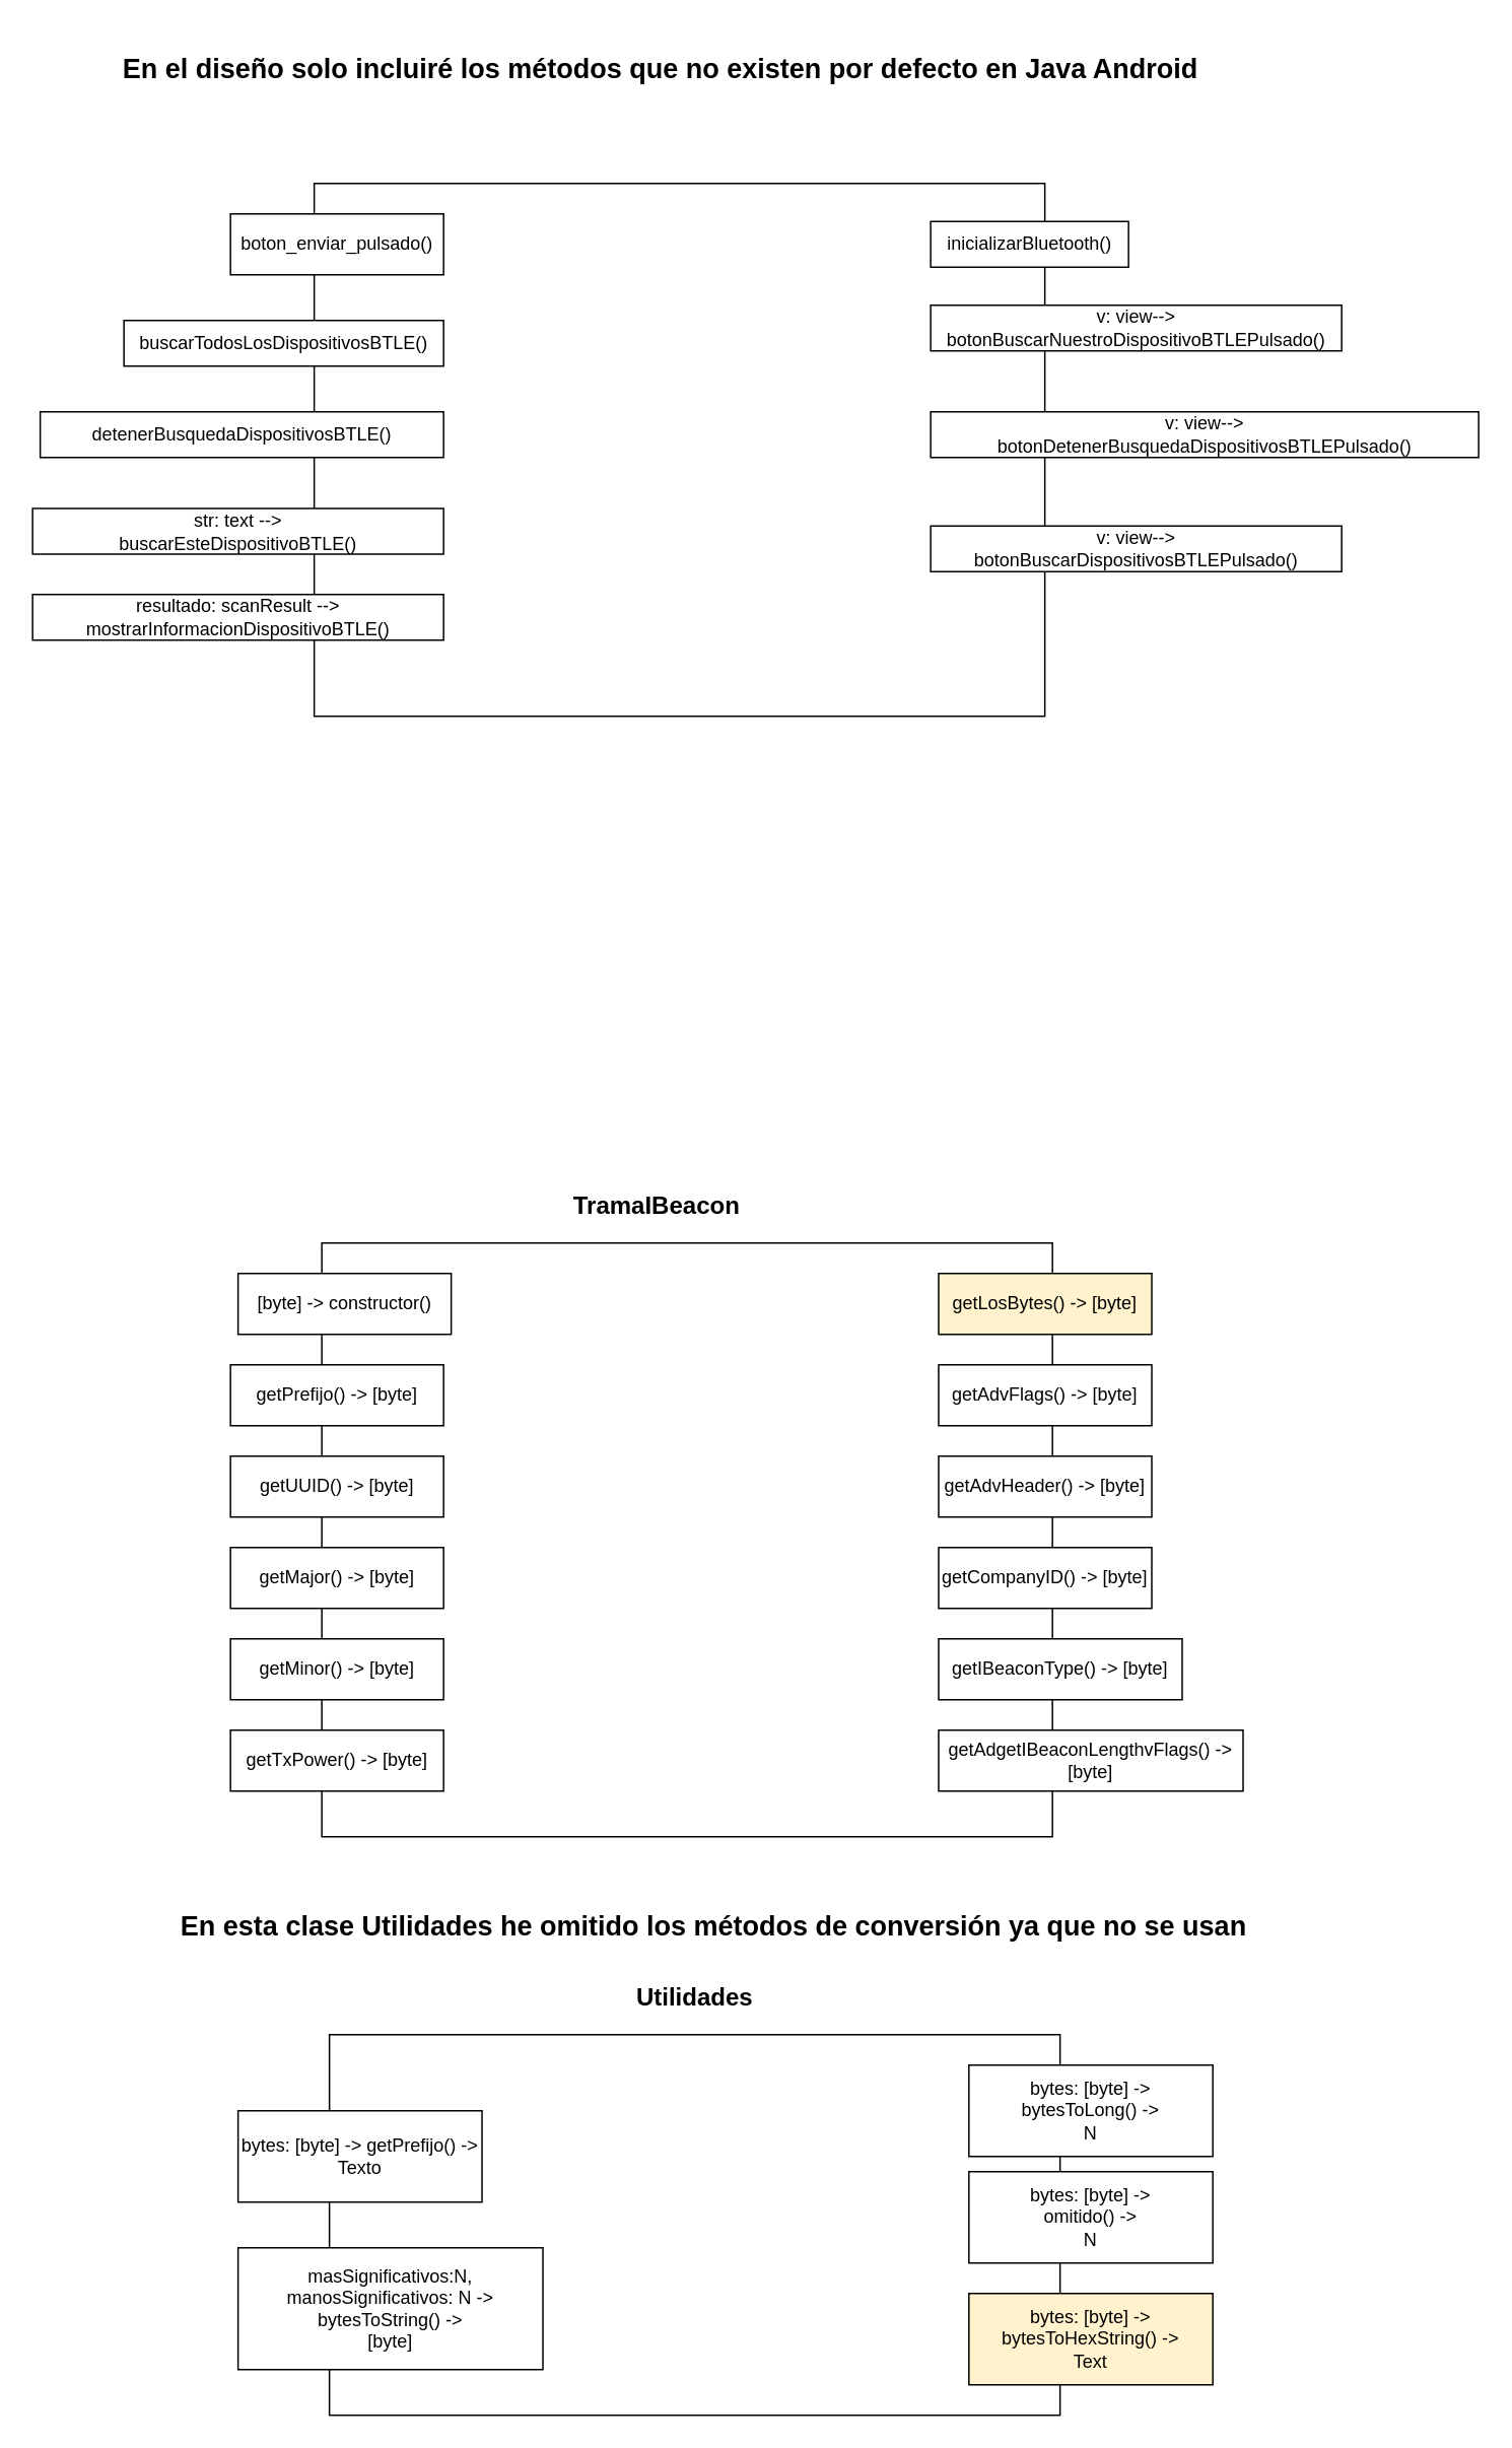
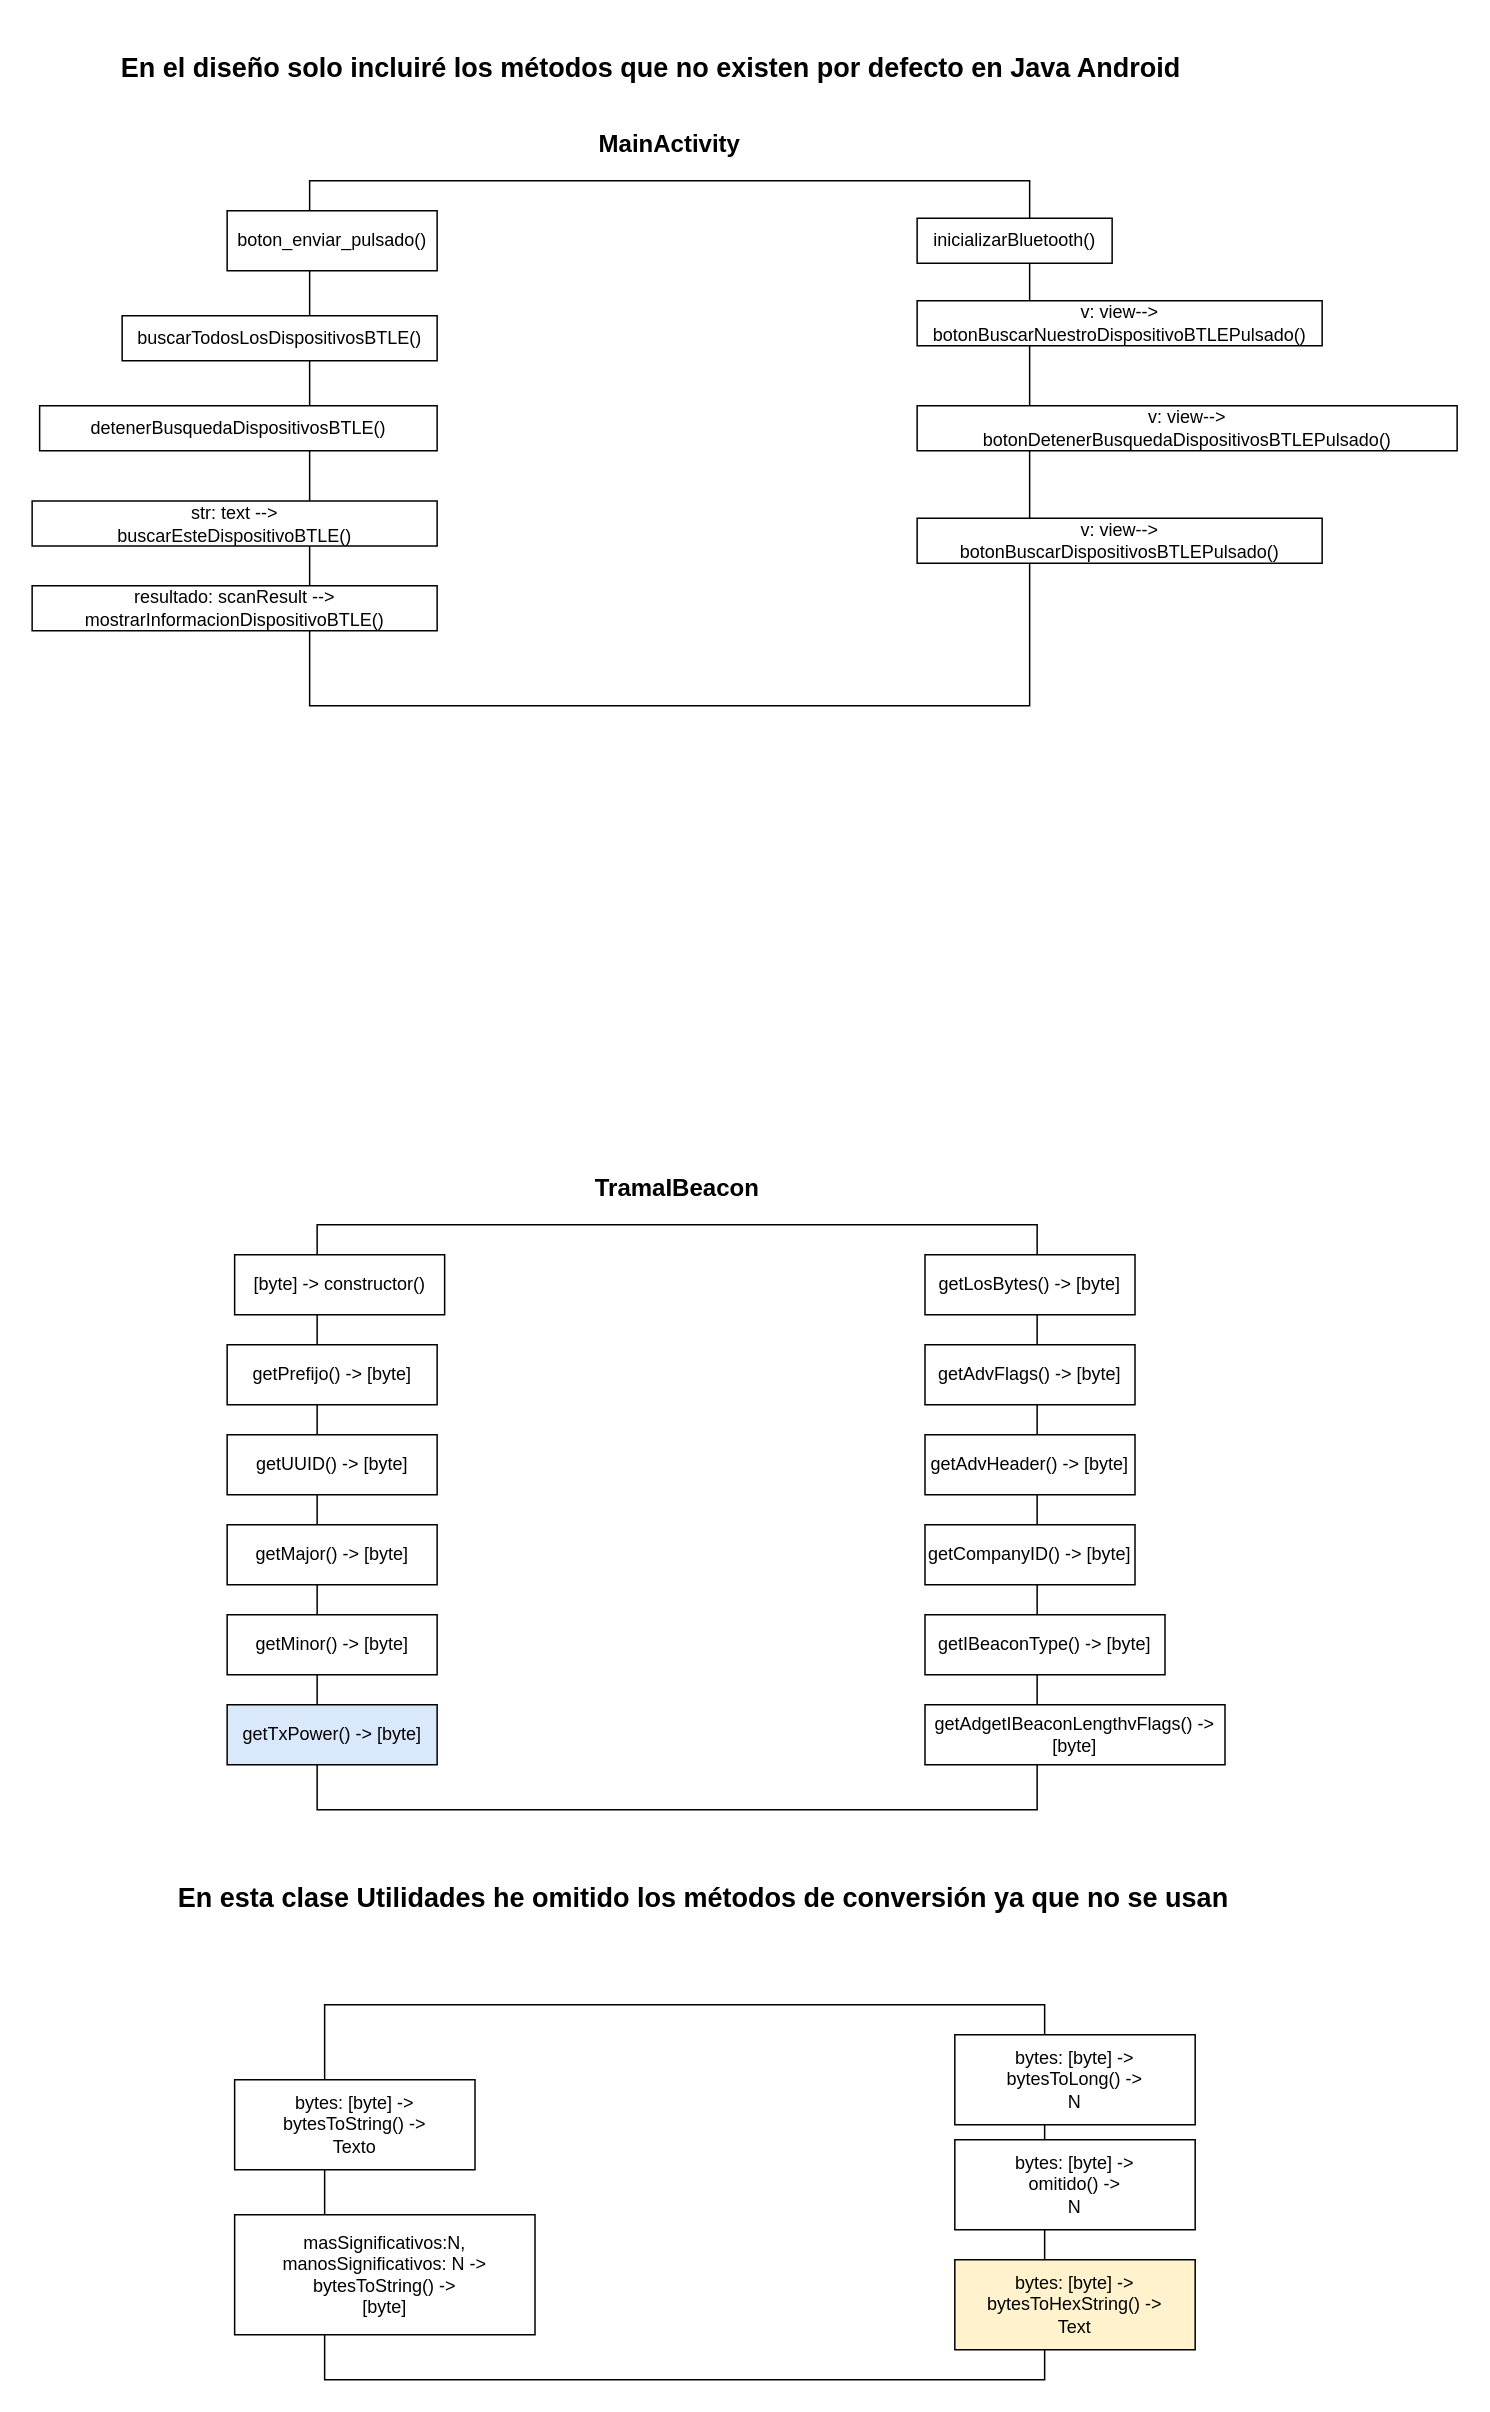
  <mxCell id="0" />
  <mxCell id="1" parent="0" />
  <mxCell id="2" value="" style="rounded=0;whiteSpace=wrap;html=1;strokeWidth=1;" vertex="1" parent="1"><mxGeometry x="205.76" y="120" width="480" height="350" as="geometry" /></mxCell>
+ <mxCell id="3" value="&lt;font style=&quot;font-size: 16px;&quot;&gt;&lt;b&gt;MainActivity&lt;/b&gt;&lt;/font&gt;" style="text;html=1;strokeColor=none;fillColor=none;align=center;verticalAlign=middle;whiteSpace=wrap;rounded=0;strokeWidth=1;" vertex="1" parent="1"><mxGeometry x="400.76" y="80" width="90" height="30" as="geometry" /></mxCell>
  <mxCell id="4" value="boton_enviar_pulsado()" style="rounded=0;whiteSpace=wrap;html=1;strokeWidth=1;" vertex="1" parent="1"><mxGeometry x="150.76" y="140" width="140" height="40" as="geometry" /></mxCell>
  <mxCell id="5" value="inicializarBluetooth()" style="rounded=0;whiteSpace=wrap;html=1;strokeWidth=1;" vertex="1" parent="1"><mxGeometry x="610.76" y="145" width="130" height="30" as="geometry" /></mxCell>
  <mxCell id="6" value="detenerBusquedaDispositivosBTLE()" style="rounded=0;whiteSpace=wrap;html=1;strokeWidth=1;" vertex="1" parent="1"><mxGeometry x="25.76" y="270" width="265" height="30" as="geometry" /></mxCell>
  <mxCell id="7" value="str: text --&amp;gt;&lt;br&gt;buscarEsteDispositivoBTLE()" style="rounded=0;whiteSpace=wrap;html=1;strokeWidth=1;" vertex="1" parent="1"><mxGeometry x="20.76" y="333.5" width="270" height="30" as="geometry" /></mxCell>
  <mxCell id="8" value="resultado: scanResult --&amp;gt;&lt;br&gt;mostrarInformacionDispositivoBTLE()" style="rounded=0;whiteSpace=wrap;html=1;strokeWidth=1;" vertex="1" parent="1"><mxGeometry x="20.76" y="390" width="270" height="30" as="geometry" /></mxCell>
  <mxCell id="9" value="v: view--&amp;gt;&lt;br&gt;botonBuscarDispositivosBTLEPulsado()" style="rounded=0;whiteSpace=wrap;html=1;strokeWidth=1;" vertex="1" parent="1"><mxGeometry x="610.76" y="345" width="270" height="30" as="geometry" /></mxCell>
  <mxCell id="10" value="buscarTodosLosDispositivosBTLE()" style="rounded=0;whiteSpace=wrap;html=1;strokeWidth=1;" vertex="1" parent="1"><mxGeometry x="80.76" y="210" width="210" height="30" as="geometry" /></mxCell>
  <mxCell id="11" value="v: view--&amp;gt;&lt;br&gt;botonBuscarNuestroDispositivoBTLEPulsado()" style="rounded=0;whiteSpace=wrap;html=1;strokeWidth=1;" vertex="1" parent="1"><mxGeometry x="610.76" y="200" width="270" height="30" as="geometry" /></mxCell>
  <mxCell id="12" value="v: view--&amp;gt;&lt;br&gt;botonDetenerBusquedaDispositivosBTLEPulsado()" style="rounded=0;whiteSpace=wrap;html=1;strokeWidth=1;" vertex="1" parent="1"><mxGeometry x="610.76" y="270" width="360" height="30" as="geometry" /></mxCell>
  <mxCell id="13" value="&lt;font style=&quot;font-size: 18px;&quot;&gt;&lt;b&gt;&amp;nbsp;En el diseño solo incluiré los métodos que no existen por defecto en Java Android&amp;nbsp;&lt;/b&gt;&lt;/font&gt;" style="text;html=1;strokeColor=none;fillColor=none;align=center;verticalAlign=middle;whiteSpace=wrap;rounded=0;strokeWidth=1;fontSize=16;" vertex="1" parent="1"><mxGeometry x="20.76" y="20" width="825" height="50" as="geometry" /></mxCell>
  <mxCell id="14" value="" style="rounded=0;whiteSpace=wrap;html=1;strokeWidth=1;" vertex="1" parent="1"><mxGeometry x="210.76" y="816" width="480" height="390" as="geometry" /></mxCell>
- <mxCell id="15" value="&lt;font style=&quot;font-size: 16px;&quot;&gt;&lt;b&gt;TramaIBeacon&lt;/b&gt;&lt;/font&gt;" style="text;html=1;strokeColor=none;fillColor=none;align=center;verticalAlign=middle;whiteSpace=wrap;rounded=0;strokeWidth=1;" vertex="1" parent="1"><mxGeometry x="385.76" y="776" width="90" height="30" as="geometry" /></mxCell>
+ <mxCell id="15" value="&lt;font style=&quot;font-size: 16px;&quot;&gt;&lt;b&gt;TramaIBeacon&lt;/b&gt;&lt;/font&gt;" style="text;html=1;strokeColor=none;fillColor=none;align=center;verticalAlign=middle;whiteSpace=wrap;rounded=0;strokeWidth=1;" vertex="1" parent="1"><mxGeometry x="405.76" y="776" width="90" height="30" as="geometry" /></mxCell>
  <mxCell id="16" value="[byte] -&amp;gt; constructor()" style="rounded=0;whiteSpace=wrap;html=1;strokeWidth=1;" vertex="1" parent="1"><mxGeometry x="155.76" y="836" width="140" height="40" as="geometry" /></mxCell>
  <mxCell id="17" value="getPrefijo() -&amp;gt; [byte]" style="rounded=0;whiteSpace=wrap;html=1;strokeWidth=1;" vertex="1" parent="1"><mxGeometry x="150.76" y="896" width="140" height="40" as="geometry" /></mxCell>
  <mxCell id="18" value="getUUID() -&amp;gt; [byte]" style="rounded=0;whiteSpace=wrap;html=1;strokeWidth=1;" vertex="1" parent="1"><mxGeometry x="150.76" y="956" width="140" height="40" as="geometry" /></mxCell>
  <mxCell id="19" value="getMajor() -&amp;gt; [byte]" style="rounded=0;whiteSpace=wrap;html=1;strokeWidth=1;" vertex="1" parent="1"><mxGeometry x="150.76" y="1016" width="140" height="40" as="geometry" /></mxCell>
  <mxCell id="20" value="getMinor() -&amp;gt; [byte]" style="rounded=0;whiteSpace=wrap;html=1;strokeWidth=1;" vertex="1" parent="1"><mxGeometry x="150.76" y="1076" width="140" height="40" as="geometry" /></mxCell>
- <mxCell id="21" value="getTxPower() -&amp;gt; [byte]" style="rounded=0;whiteSpace=wrap;html=1;strokeWidth=1;" vertex="1" parent="1"><mxGeometry x="150.76" y="1136" width="140" height="40" as="geometry" /></mxCell>
- <mxCell id="22" value="getLosBytes() -&amp;gt; [byte]" style="rounded=0;whiteSpace=wrap;html=1;strokeWidth=1;fillColor=#fff2cc;" vertex="1" parent="1"><mxGeometry x="616" y="836" width="140" height="40" as="geometry" /></mxCell>
+ <mxCell id="21" value="getTxPower() -&amp;gt; [byte]" style="rounded=0;whiteSpace=wrap;html=1;strokeWidth=1;fillColor=#dae8fc;" vertex="1" parent="1"><mxGeometry x="150.76" y="1136" width="140" height="40" as="geometry" /></mxCell>
+ <mxCell id="22" value="getLosBytes() -&amp;gt; [byte]" style="rounded=0;whiteSpace=wrap;html=1;strokeWidth=1;" vertex="1" parent="1"><mxGeometry x="616" y="836" width="140" height="40" as="geometry" /></mxCell>
  <mxCell id="23" value="getAdvFlags() -&amp;gt; [byte]" style="rounded=0;whiteSpace=wrap;html=1;strokeWidth=1;" vertex="1" parent="1"><mxGeometry x="616" y="896" width="140" height="40" as="geometry" /></mxCell>
  <mxCell id="24" value="getAdvHeader() -&amp;gt; [byte]" style="rounded=0;whiteSpace=wrap;html=1;strokeWidth=1;" vertex="1" parent="1"><mxGeometry x="616" y="956" width="140" height="40" as="geometry" /></mxCell>
  <mxCell id="25" value="getCompanyID() -&amp;gt; [byte]" style="rounded=0;whiteSpace=wrap;html=1;strokeWidth=1;" vertex="1" parent="1"><mxGeometry x="616" y="1016" width="140" height="40" as="geometry" /></mxCell>
  <mxCell id="26" value="getIBeaconType() -&amp;gt; [byte]" style="rounded=0;whiteSpace=wrap;html=1;strokeWidth=1;" vertex="1" parent="1"><mxGeometry x="616" y="1076" width="160" height="40" as="geometry" /></mxCell>
  <mxCell id="27" value="getAdgetIBeaconLengthvFlags() -&amp;gt; [byte]" style="rounded=0;whiteSpace=wrap;html=1;strokeWidth=1;" vertex="1" parent="1"><mxGeometry x="616" y="1136" width="200" height="40" as="geometry" /></mxCell>
  <mxCell id="28" value="&lt;font style=&quot;font-size: 18px;&quot;&gt;&lt;b&gt;En esta clase Utilidades he omitido los métodos de conversión ya que no se usan&lt;/b&gt;&lt;/font&gt;" style="text;html=1;strokeColor=none;fillColor=none;align=center;verticalAlign=middle;whiteSpace=wrap;rounded=0;strokeWidth=1;fontSize=16;" vertex="1" parent="1"><mxGeometry x="56" y="1240" width="825" height="50" as="geometry" /></mxCell>
  <mxCell id="29" value="" style="rounded=0;whiteSpace=wrap;html=1;strokeWidth=1;" vertex="1" parent="1"><mxGeometry x="215.76" y="1336" width="480" height="250" as="geometry" /></mxCell>
- <mxCell id="30" value="&lt;font style=&quot;font-size: 16px;&quot;&gt;&lt;b&gt;Utilidades&lt;/b&gt;&lt;/font&gt;" style="text;html=1;strokeColor=none;fillColor=none;align=center;verticalAlign=middle;whiteSpace=wrap;rounded=0;strokeWidth=1;" vertex="1" parent="1"><mxGeometry x="410.76" y="1296" width="90" height="30" as="geometry" /></mxCell>
- <mxCell id="31" value="bytes: [byte] -&amp;gt; getPrefijo() -&amp;gt;&lt;br&gt;Texto" style="rounded=0;whiteSpace=wrap;html=1;strokeWidth=1;" vertex="1" parent="1"><mxGeometry x="155.76" y="1386" width="160.24" height="60" as="geometry" /></mxCell>
+ <mxCell id="31" value="bytes: [byte] -&amp;gt; bytesToString() -&amp;gt;&lt;br&gt;Texto" style="rounded=0;whiteSpace=wrap;html=1;strokeWidth=1;" vertex="1" parent="1"><mxGeometry x="155.76" y="1386" width="160.24" height="60" as="geometry" /></mxCell>
  <mxCell id="32" value="masSignificativos:N, manosSignificativos: N -&amp;gt; bytesToString() -&amp;gt;&lt;br&gt;[byte]" style="rounded=0;whiteSpace=wrap;html=1;strokeWidth=1;" vertex="1" parent="1"><mxGeometry x="155.76" y="1476" width="200.24" height="80" as="geometry" /></mxCell>
  <mxCell id="33" value="bytes: [byte] -&amp;gt; &lt;br&gt;bytesToLong() -&amp;gt;&lt;br&gt;N" style="rounded=0;whiteSpace=wrap;html=1;strokeWidth=1;" vertex="1" parent="1"><mxGeometry x="635.88" y="1356" width="160.24" height="60" as="geometry" /></mxCell>
  <mxCell id="34" value="bytes: [byte] -&amp;gt; &lt;br&gt;omitido() -&amp;gt;&lt;br&gt;N" style="rounded=0;whiteSpace=wrap;html=1;strokeWidth=1;" vertex="1" parent="1"><mxGeometry x="635.88" y="1426" width="160.24" height="60" as="geometry" /></mxCell>
  <mxCell id="35" value="bytes: [byte] -&amp;gt; &lt;br&gt;bytesToHexString() -&amp;gt;&lt;br&gt;Text" style="rounded=0;whiteSpace=wrap;html=1;strokeWidth=1;fillColor=#fff2cc;" vertex="1" parent="1"><mxGeometry x="635.88" y="1506" width="160.24" height="60" as="geometry" /></mxCell>
